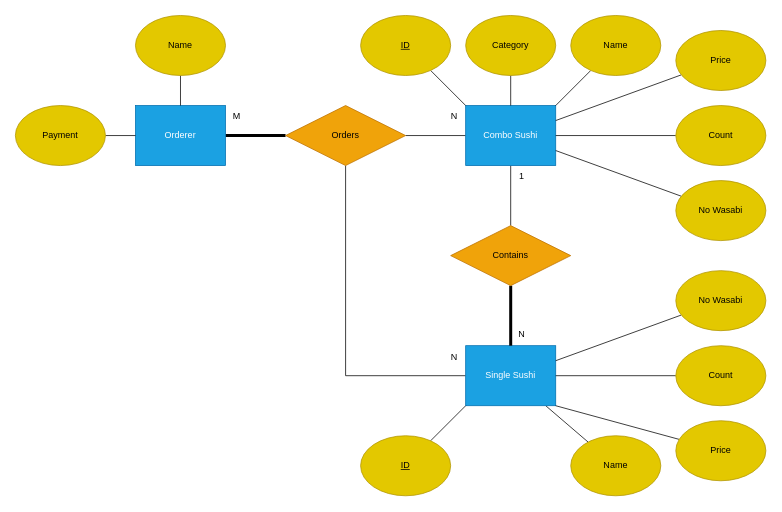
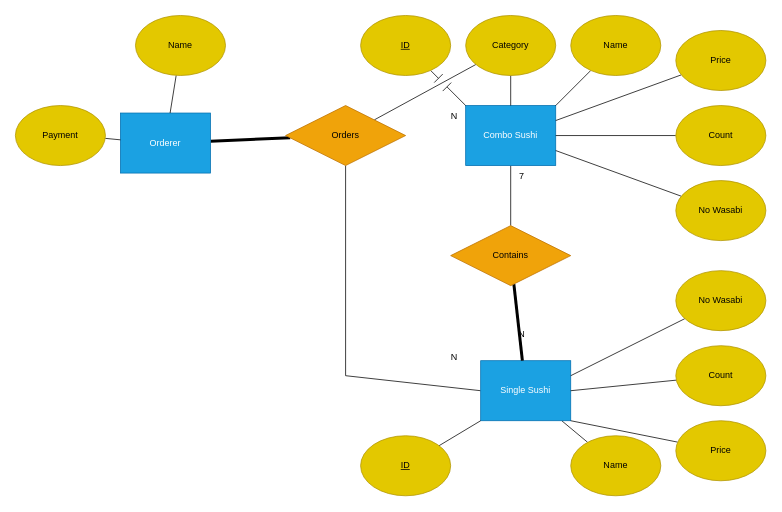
  <mxCell id="0" />
  <mxCell id="1" parent="0" />
  <mxCell id="2" value="" style="edgeStyle=none;html=1;endArrow=none;endFill=0;strokeWidth=4;" edge="1" parent="1" source="3" target="6"><mxGeometry relative="1" as="geometry" /></mxCell>
- <mxCell id="3" value="Orderer" style="rounded=0;whiteSpace=wrap;html=1;fillColor=#1ba1e2;fontColor=#ffffff;strokeColor=#006EAF;" parent="1" vertex="1"><mxGeometry x="180" y="140" width="120" height="80" as="geometry" /></mxCell>
- <mxCell id="4" value="" style="edgeStyle=none;jumpStyle=line;jumpSize=16;html=1;endArrow=none;endFill=0;strokeWidth=1;" edge="1" parent="1" source="6" target="12"><mxGeometry relative="1" as="geometry" /></mxCell>
+ <mxCell id="3" value="Orderer" style="rounded=0;whiteSpace=wrap;html=1;fillColor=#1ba1e2;fontColor=#ffffff;strokeColor=#006EAF;" parent="1" vertex="1"><mxGeometry x="160" y="150" width="120" height="80" as="geometry" /></mxCell>
+ <mxCell id="4" value="" style="edgeStyle=none;jumpStyle=line;jumpSize=16;html=1;endArrow=none;endFill=0;strokeWidth=1;" edge="1" parent="1" source="6" target="25"><mxGeometry relative="1" as="geometry" /></mxCell>
  <mxCell id="5" value="" style="edgeStyle=none;jumpStyle=line;jumpSize=16;html=1;endArrow=none;endFill=0;strokeWidth=1;entryX=0;entryY=0.5;entryDx=0;entryDy=0;rounded=0;" edge="1" parent="1" source="6" target="16"><mxGeometry relative="1" as="geometry"><mxPoint x="460" y="300" as="targetPoint" /><Array as="points"><mxPoint x="460" y="500" /></Array></mxGeometry></mxCell>
  <mxCell id="6" value="Orders" style="rhombus;whiteSpace=wrap;html=1;fillColor=#f0a30a;fontColor=#000000;strokeColor=#BD7000;" vertex="1" parent="1"><mxGeometry x="380" y="140" width="160" height="80" as="geometry" /></mxCell>
  <mxCell id="7" value="" style="edgeStyle=none;html=1;endArrow=none;endFill=0;" edge="1" parent="1" source="8" target="3"><mxGeometry relative="1" as="geometry" /></mxCell>
  <mxCell id="8" value="Name" style="ellipse;whiteSpace=wrap;html=1;fillColor=#e3c800;fontColor=#000000;strokeColor=#B09500;" vertex="1" parent="1"><mxGeometry x="180" y="20" width="120" height="80" as="geometry" /></mxCell>
  <mxCell id="9" value="" style="edgeStyle=none;html=1;endArrow=none;endFill=0;" edge="1" parent="1" source="10" target="3"><mxGeometry relative="1" as="geometry" /></mxCell>
  <mxCell id="10" value="Payment" style="ellipse;whiteSpace=wrap;html=1;fillColor=#e3c800;fontColor=#000000;strokeColor=#B09500;" vertex="1" parent="1"><mxGeometry x="20" y="140" width="120" height="80" as="geometry" /></mxCell>
  <mxCell id="11" value="" style="edgeStyle=none;jumpStyle=line;jumpSize=16;html=1;endArrow=none;endFill=0;strokeWidth=1;" edge="1" parent="1" source="12" target="18"><mxGeometry relative="1" as="geometry" /></mxCell>
  <mxCell id="12" value="Combo Sushi" style="rounded=0;whiteSpace=wrap;html=1;fillColor=#1ba1e2;fontColor=#ffffff;strokeColor=#006EAF;" vertex="1" parent="1"><mxGeometry x="620" y="140" width="120" height="80" as="geometry" /></mxCell>
- <mxCell id="13" value="M" style="text;html=1;strokeColor=none;fillColor=none;align=center;verticalAlign=middle;whiteSpace=wrap;rounded=0;" vertex="1" parent="1"><mxGeometry x="300" y="140" width="30" height="30" as="geometry" /></mxCell>
  <mxCell id="14" value="N" style="text;html=1;strokeColor=none;fillColor=none;align=center;verticalAlign=middle;whiteSpace=wrap;rounded=0;" vertex="1" parent="1"><mxGeometry x="590" y="140" width="30" height="30" as="geometry" /></mxCell>
  <mxCell id="15" value="" style="edgeStyle=none;rounded=0;jumpStyle=line;jumpSize=16;html=1;endArrow=none;endFill=0;strokeWidth=1;" edge="1" parent="1" source="16" target="40"><mxGeometry relative="1" as="geometry" /></mxCell>
- <mxCell id="16" value="Single Sushi" style="rounded=0;whiteSpace=wrap;html=1;fillColor=#1ba1e2;fontColor=#ffffff;strokeColor=#006EAF;" vertex="1" parent="1"><mxGeometry x="620" y="460" width="120" height="80" as="geometry" /></mxCell>
+ <mxCell id="16" value="Single Sushi" style="rounded=0;whiteSpace=wrap;html=1;fillColor=#1ba1e2;fontColor=#ffffff;strokeColor=#006EAF;" vertex="1" parent="1"><mxGeometry x="640" y="480" width="120" height="80" as="geometry" /></mxCell>
  <mxCell id="17" value="" style="edgeStyle=none;jumpStyle=line;jumpSize=16;html=1;endArrow=none;endFill=0;strokeWidth=4;" edge="1" parent="1" source="18" target="16"><mxGeometry relative="1" as="geometry" /></mxCell>
  <mxCell id="18" value="Contains" style="rhombus;whiteSpace=wrap;html=1;fillColor=#f0a30a;fontColor=#000000;strokeColor=#BD7000;" vertex="1" parent="1"><mxGeometry x="600" y="300" width="160" height="80" as="geometry" /></mxCell>
- <mxCell id="19" value="1" style="text;html=1;strokeColor=none;fillColor=none;align=center;verticalAlign=middle;whiteSpace=wrap;rounded=0;" vertex="1" parent="1"><mxGeometry x="680" y="220" width="30" height="30" as="geometry" /></mxCell>
+ <mxCell id="19" value="7" style="text;html=1;strokeColor=none;fillColor=none;align=center;verticalAlign=middle;whiteSpace=wrap;rounded=0;" vertex="1" parent="1"><mxGeometry x="680" y="220" width="30" height="30" as="geometry" /></mxCell>
  <mxCell id="20" value="N" style="text;html=1;strokeColor=none;fillColor=none;align=center;verticalAlign=middle;whiteSpace=wrap;rounded=0;" vertex="1" parent="1"><mxGeometry x="680" y="430" width="30" height="30" as="geometry" /></mxCell>
  <mxCell id="21" value="N" style="text;html=1;strokeColor=none;fillColor=none;align=center;verticalAlign=middle;whiteSpace=wrap;rounded=0;" vertex="1" parent="1"><mxGeometry x="590" y="460" width="30" height="30" as="geometry" /></mxCell>
  <mxCell id="22" value="" style="edgeStyle=none;rounded=0;jumpStyle=line;jumpSize=16;html=1;endArrow=none;endFill=0;strokeWidth=1;entryX=0;entryY=0;entryDx=0;entryDy=0;" edge="1" parent="1" source="23" target="12"><mxGeometry relative="1" as="geometry" /></mxCell>
  <mxCell id="23" value="&lt;u&gt;ID&lt;/u&gt;" style="ellipse;whiteSpace=wrap;html=1;fillColor=#e3c800;fontColor=#000000;strokeColor=#B09500;" vertex="1" parent="1"><mxGeometry x="480" y="20" width="120" height="80" as="geometry" /></mxCell>
  <mxCell id="24" value="" style="edgeStyle=none;rounded=0;jumpStyle=line;jumpSize=16;html=1;endArrow=none;endFill=0;strokeWidth=1;" edge="1" parent="1" source="25" target="12"><mxGeometry relative="1" as="geometry" /></mxCell>
  <mxCell id="25" value="Category" style="ellipse;whiteSpace=wrap;html=1;fillColor=#e3c800;fontColor=#000000;strokeColor=#B09500;" vertex="1" parent="1"><mxGeometry x="620" y="20" width="120" height="80" as="geometry" /></mxCell>
  <mxCell id="26" value="" style="edgeStyle=none;rounded=0;jumpStyle=line;jumpSize=16;html=1;endArrow=none;endFill=0;strokeWidth=1;entryX=1;entryY=0;entryDx=0;entryDy=0;" edge="1" parent="1" source="27" target="12"><mxGeometry relative="1" as="geometry" /></mxCell>
  <mxCell id="27" value="Name" style="ellipse;whiteSpace=wrap;html=1;fillColor=#e3c800;fontColor=#000000;strokeColor=#B09500;" vertex="1" parent="1"><mxGeometry x="760" y="20" width="120" height="80" as="geometry" /></mxCell>
  <mxCell id="28" value="" style="edgeStyle=none;rounded=0;jumpStyle=line;jumpSize=16;html=1;endArrow=none;endFill=0;strokeWidth=1;entryX=1;entryY=0.25;entryDx=0;entryDy=0;" edge="1" parent="1" source="29" target="12"><mxGeometry relative="1" as="geometry" /></mxCell>
  <mxCell id="29" value="Price" style="ellipse;whiteSpace=wrap;html=1;fillColor=#e3c800;fontColor=#000000;strokeColor=#B09500;" vertex="1" parent="1"><mxGeometry x="900" y="40" width="120" height="80" as="geometry" /></mxCell>
  <mxCell id="30" value="" style="edgeStyle=none;rounded=0;jumpStyle=line;jumpSize=16;html=1;endArrow=none;endFill=0;strokeWidth=1;entryX=1;entryY=0.5;entryDx=0;entryDy=0;" edge="1" parent="1" source="31" target="12"><mxGeometry relative="1" as="geometry"><mxPoint x="820" y="180" as="targetPoint" /></mxGeometry></mxCell>
  <mxCell id="31" value="Count" style="ellipse;whiteSpace=wrap;html=1;fillColor=#e3c800;fontColor=#000000;strokeColor=#B09500;" vertex="1" parent="1"><mxGeometry x="900" y="140" width="120" height="80" as="geometry" /></mxCell>
  <mxCell id="32" value="" style="edgeStyle=none;rounded=0;jumpStyle=line;jumpSize=16;html=1;endArrow=none;endFill=0;strokeWidth=1;entryX=1;entryY=0.75;entryDx=0;entryDy=0;" edge="1" parent="1" source="33" target="12"><mxGeometry relative="1" as="geometry"><mxPoint x="820" y="280" as="targetPoint" /></mxGeometry></mxCell>
  <mxCell id="33" value="No Wasabi" style="ellipse;whiteSpace=wrap;html=1;fillColor=#e3c800;fontColor=#000000;strokeColor=#B09500;" vertex="1" parent="1"><mxGeometry x="900" y="240" width="120" height="80" as="geometry" /></mxCell>
  <mxCell id="34" value="" style="edgeStyle=none;rounded=0;jumpStyle=line;jumpSize=16;html=1;endArrow=none;endFill=0;strokeWidth=1;exitX=1;exitY=0.5;exitDx=0;exitDy=0;" edge="1" parent="1" source="16" target="37"><mxGeometry relative="1" as="geometry" /></mxCell>
  <mxCell id="35" value="" style="edgeStyle=none;rounded=0;jumpStyle=line;jumpSize=16;html=1;endArrow=none;endFill=0;strokeWidth=1;entryX=1;entryY=0.25;entryDx=0;entryDy=0;" edge="1" parent="1" source="36" target="16"><mxGeometry relative="1" as="geometry"><mxPoint x="820" y="500" as="targetPoint" /></mxGeometry></mxCell>
  <mxCell id="36" value="No Wasabi" style="ellipse;whiteSpace=wrap;html=1;fillColor=#e3c800;fontColor=#000000;strokeColor=#B09500;" vertex="1" parent="1"><mxGeometry x="900" y="360" width="120" height="80" as="geometry" /></mxCell>
  <mxCell id="37" value="Count" style="ellipse;whiteSpace=wrap;html=1;fillColor=#e3c800;fontColor=#000000;strokeColor=#B09500;" vertex="1" parent="1"><mxGeometry x="900" y="460" width="120" height="80" as="geometry" /></mxCell>
  <mxCell id="38" value="" style="edgeStyle=none;rounded=0;jumpStyle=line;jumpSize=16;html=1;endArrow=none;endFill=0;strokeWidth=1;entryX=1;entryY=1;entryDx=0;entryDy=0;" edge="1" parent="1" source="39" target="16"><mxGeometry relative="1" as="geometry" /></mxCell>
  <mxCell id="39" value="Price" style="ellipse;whiteSpace=wrap;html=1;fillColor=#e3c800;fontColor=#000000;strokeColor=#B09500;" vertex="1" parent="1"><mxGeometry x="900" y="560" width="120" height="80" as="geometry" /></mxCell>
  <mxCell id="40" value="Name" style="ellipse;whiteSpace=wrap;html=1;fillColor=#e3c800;fontColor=#000000;strokeColor=#B09500;" vertex="1" parent="1"><mxGeometry x="760" y="580" width="120" height="80" as="geometry" /></mxCell>
  <mxCell id="41" value="" style="edgeStyle=none;rounded=0;jumpStyle=line;jumpSize=16;html=1;endArrow=none;endFill=0;strokeWidth=1;entryX=0;entryY=1;entryDx=0;entryDy=0;" edge="1" parent="1" source="42" target="16"><mxGeometry relative="1" as="geometry" /></mxCell>
  <mxCell id="42" value="&lt;u&gt;ID&lt;/u&gt;" style="ellipse;whiteSpace=wrap;html=1;fillColor=#e3c800;fontColor=#000000;strokeColor=#B09500;" vertex="1" parent="1"><mxGeometry x="480" y="580" width="120" height="80" as="geometry" /></mxCell>
